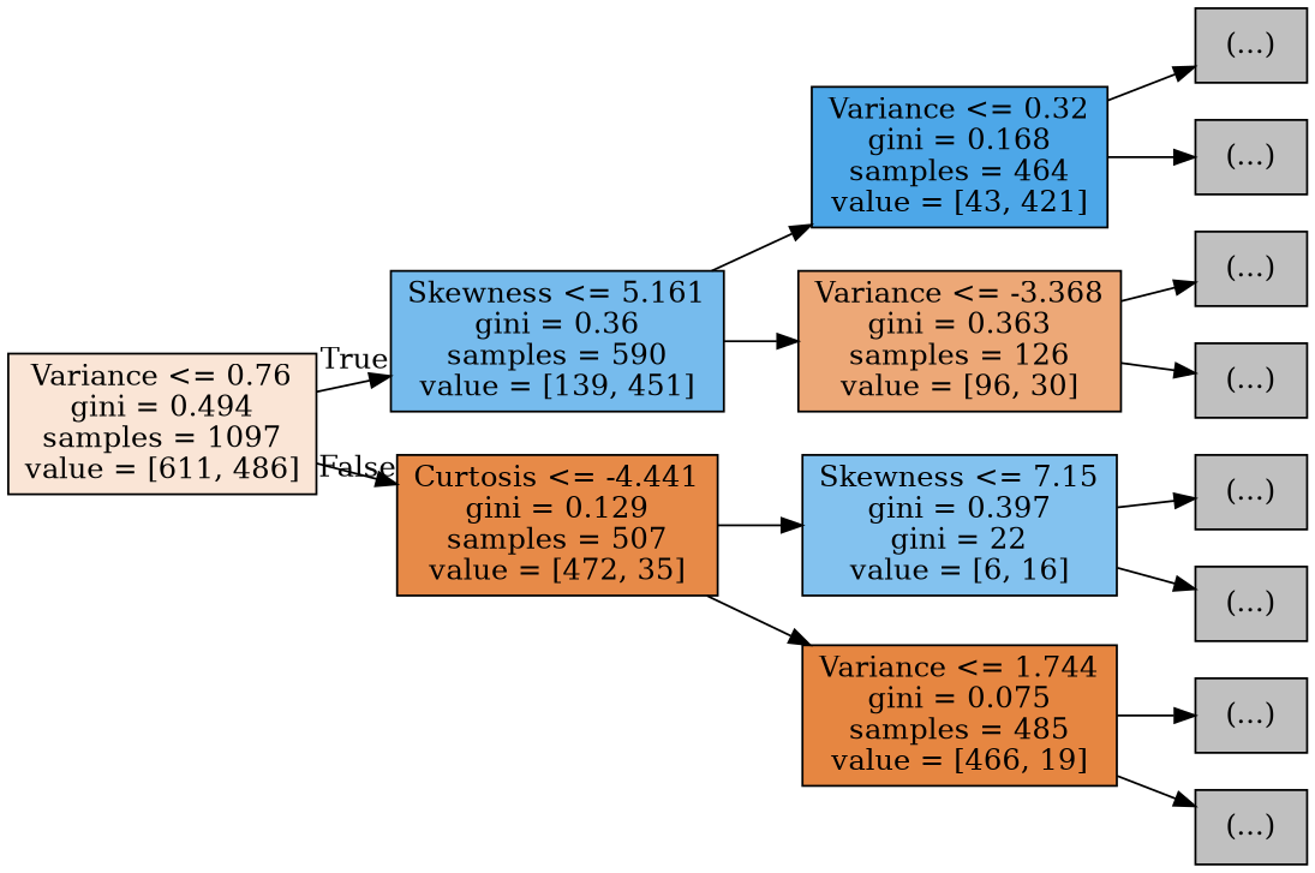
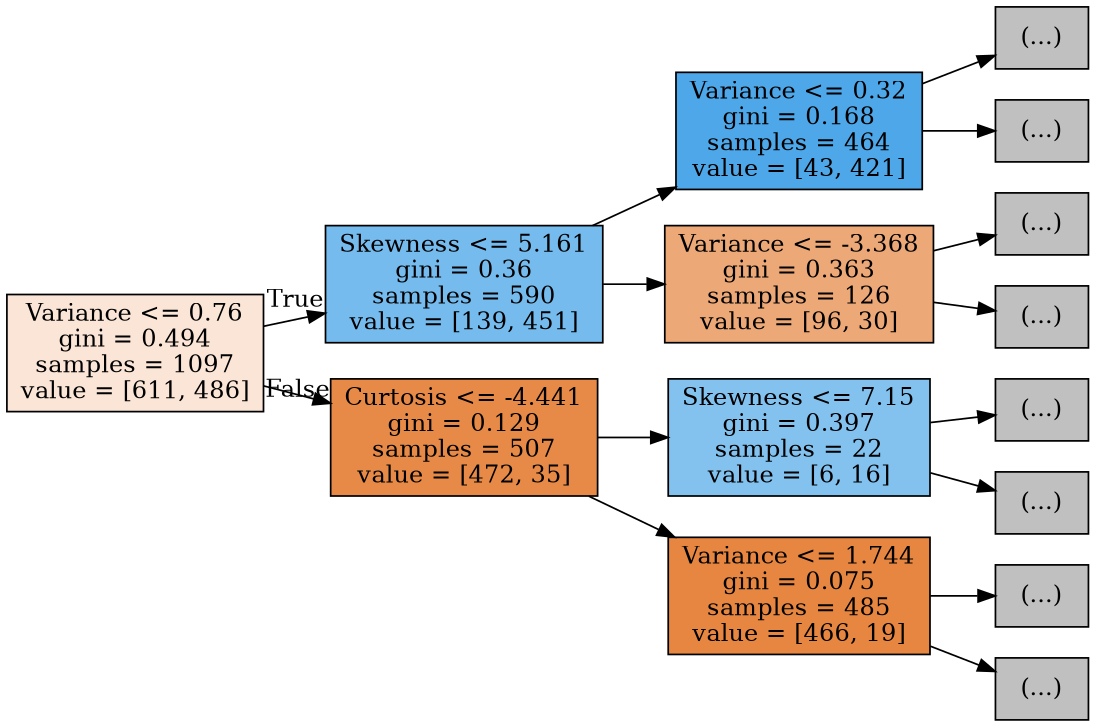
  digraph {
    rankdir=LR
    node [color=black fillcolor="#C0C0C0" shape=box style=filled]
    n1 [fillcolor="#fae5d6" label="Variance <= 0.76\ngini = 0.494\nsamples = 1097\nvalue = [611, 486]"]
    n2 [fillcolor="#76bbed" label="Skewness <= 5.161\ngini = 0.36\nsamples = 590\nvalue = [139, 451]"]
    n3 [fillcolor="#e78a48" label="Curtosis <= -4.441\ngini = 0.129\nsamples = 507\nvalue = [472, 35]"]
    n4 [fillcolor="#4da7e8" label="Variance <= 0.32\ngini = 0.168\nsamples = 464\nvalue = [43, 421]"]
    n5 [fillcolor="#eda877" label="Variance <= -3.368\ngini = 0.363\nsamples = 126\nvalue = [96, 30]"]
    n6 [label="(...)"]
    n7 [label="(...)"]
    n8 [label="(...)"]
    n9 [label="(...)"]
-   n10 [fillcolor="#83c2ef" label="Skewness <= 7.15\ngini = 0.397\ngini = 22\nvalue = [6, 16]"]
+   n10 [fillcolor="#83c2ef" label="Skewness <= 7.15\ngini = 0.397\nsamples = 22\nvalue = [6, 16]"]
    n11 [fillcolor="#e68641" label="Variance <= 1.744\ngini = 0.075\nsamples = 485\nvalue = [466, 19]"]
    n12 [label="(...)"]
    n13 [label="(...)"]
    n14 [label="(...)"]
    n15 [label="(...)"]
    n1 -> n2 [headlabel=True labelangle=45 labeldistance=2.5]
    n1 -> n3 [headlabel=False labelangle=-45 labeldistance=2.5]
    n2 -> n4
    n2 -> n5
    n3 -> n10
    n3 -> n11
    n4 -> n6
    n4 -> n7
    n5 -> n8
    n5 -> n9
    n10 -> n12
    n10 -> n13
    n11 -> n14
    n11 -> n15
  }
